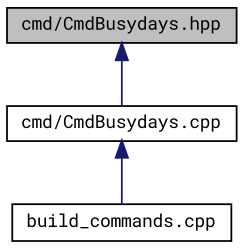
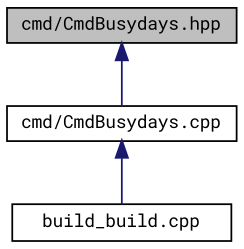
  digraph {
    fontname="Roboto Mono"
    node [color=black fillcolor=white fontname="Roboto Mono" fontsize=10 shape=record style=filled]
    edge [color=midnightblue dir=back fontname="Roboto Mono" fontsize=10 labelfontname=Helvetica labelfontsize=10 style=solid]
    n1 [fillcolor=grey75 fontcolor=black height=0.2 label="cmd/CmdBusydays.hpp" width=0.4]
    n2 [height=0.2 label="cmd/CmdBusydays.cpp" width=0.4]
-   n3 [height=0.2 label="build_commands.cpp" width=0.4]
+   n3 [height=0.2 label="build_build.cpp" width=0.4]
    n1 -> n2
    n2 -> n3
  }
